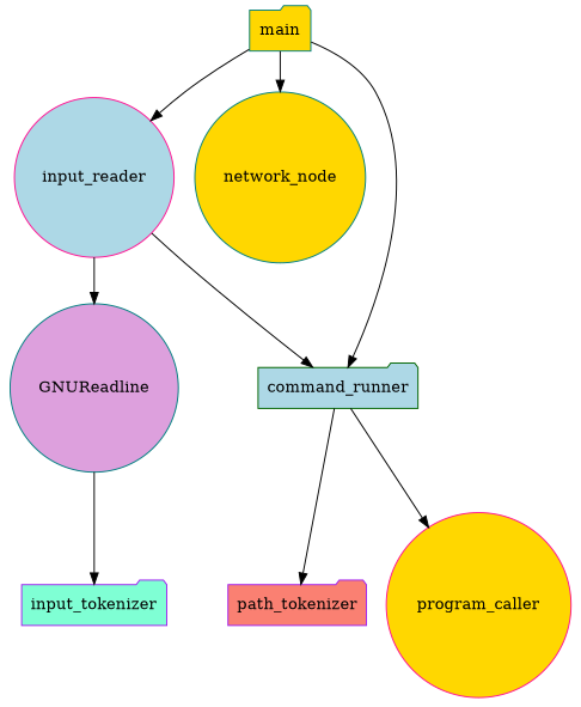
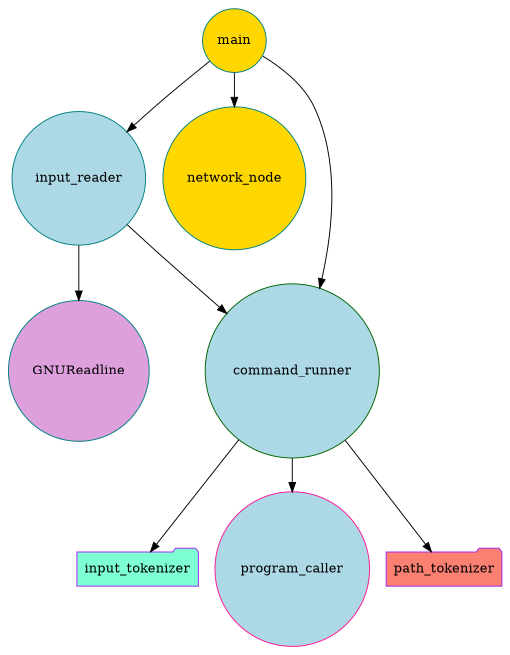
  digraph {
    node [color=teal fillcolor=gold shape=circle style=filled]
-   main [shape=folder]
-   input_reader [color=deeppink fillcolor=lightblue]
+   main
+   input_reader [fillcolor=lightblue]
    network_node
-   command_runner [color=darkgreen fillcolor=lightblue shape=folder]
+   command_runner [color=darkgreen fillcolor=lightblue]
    GNUReadline [fillcolor=plum]
    input_tokenizer [color=purple fillcolor=aquamarine shape=folder]
-   program_caller [color=deeppink]
+   program_caller [color=deeppink fillcolor=lightblue]
    n8 [color=purple fillcolor=salmon label=path_tokenizer shape=folder]
    main -> input_reader
    main -> network_node
    main -> command_runner
    input_reader -> command_runner
    input_reader -> GNUReadline
-   GNUReadline -> input_tokenizer
+   command_runner -> input_tokenizer
    command_runner -> program_caller
    command_runner -> n8
  }
